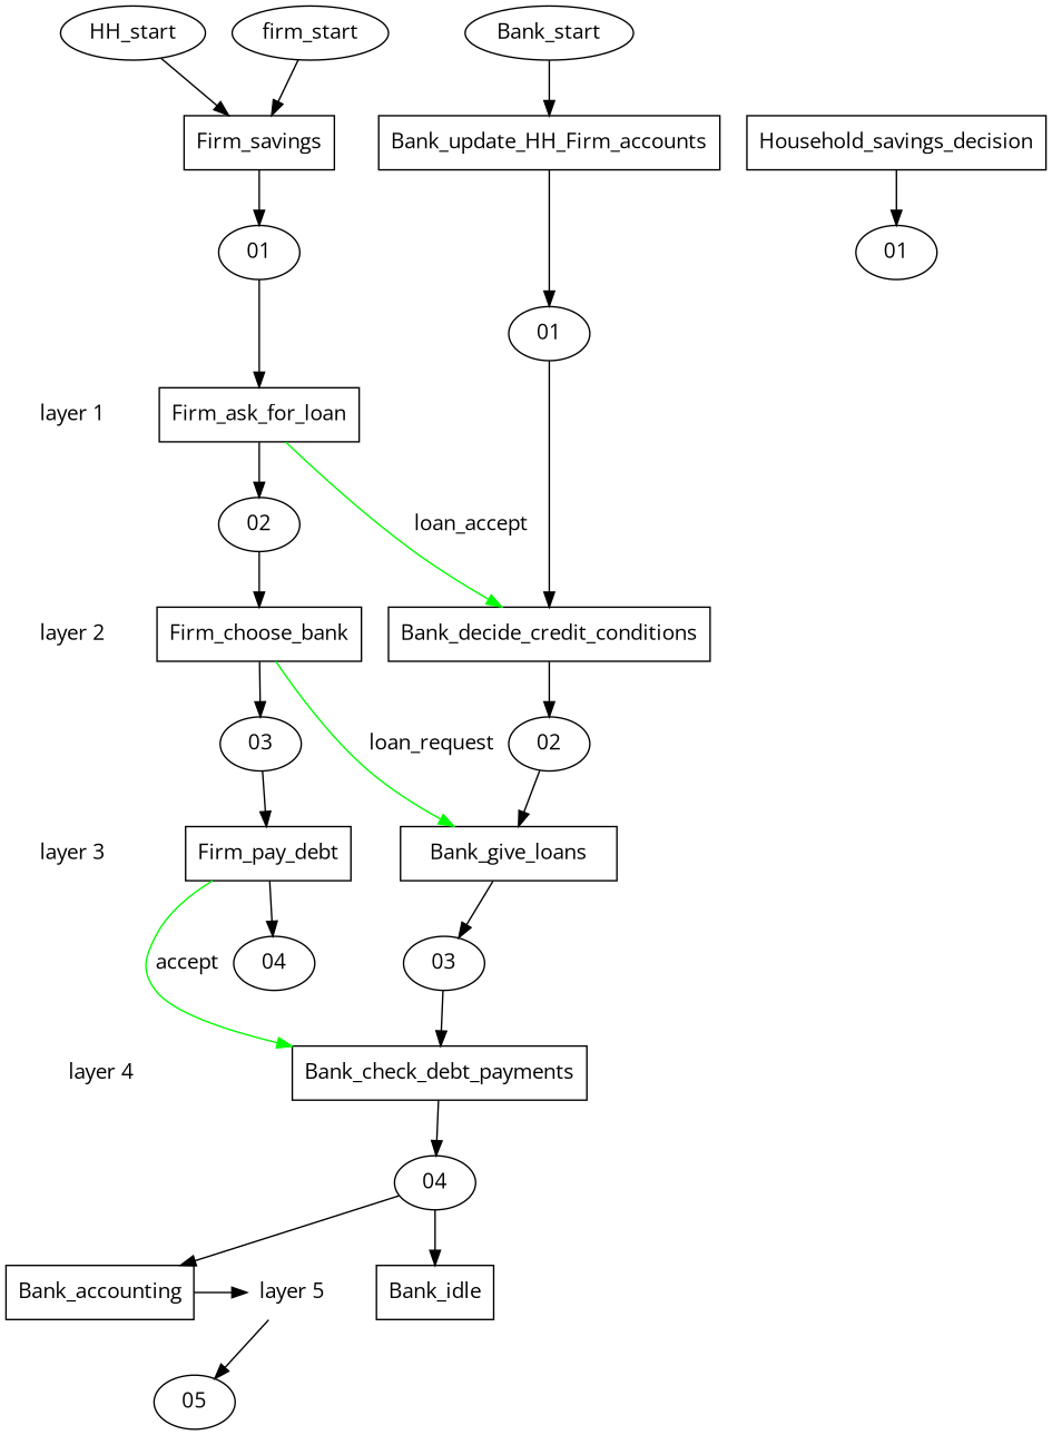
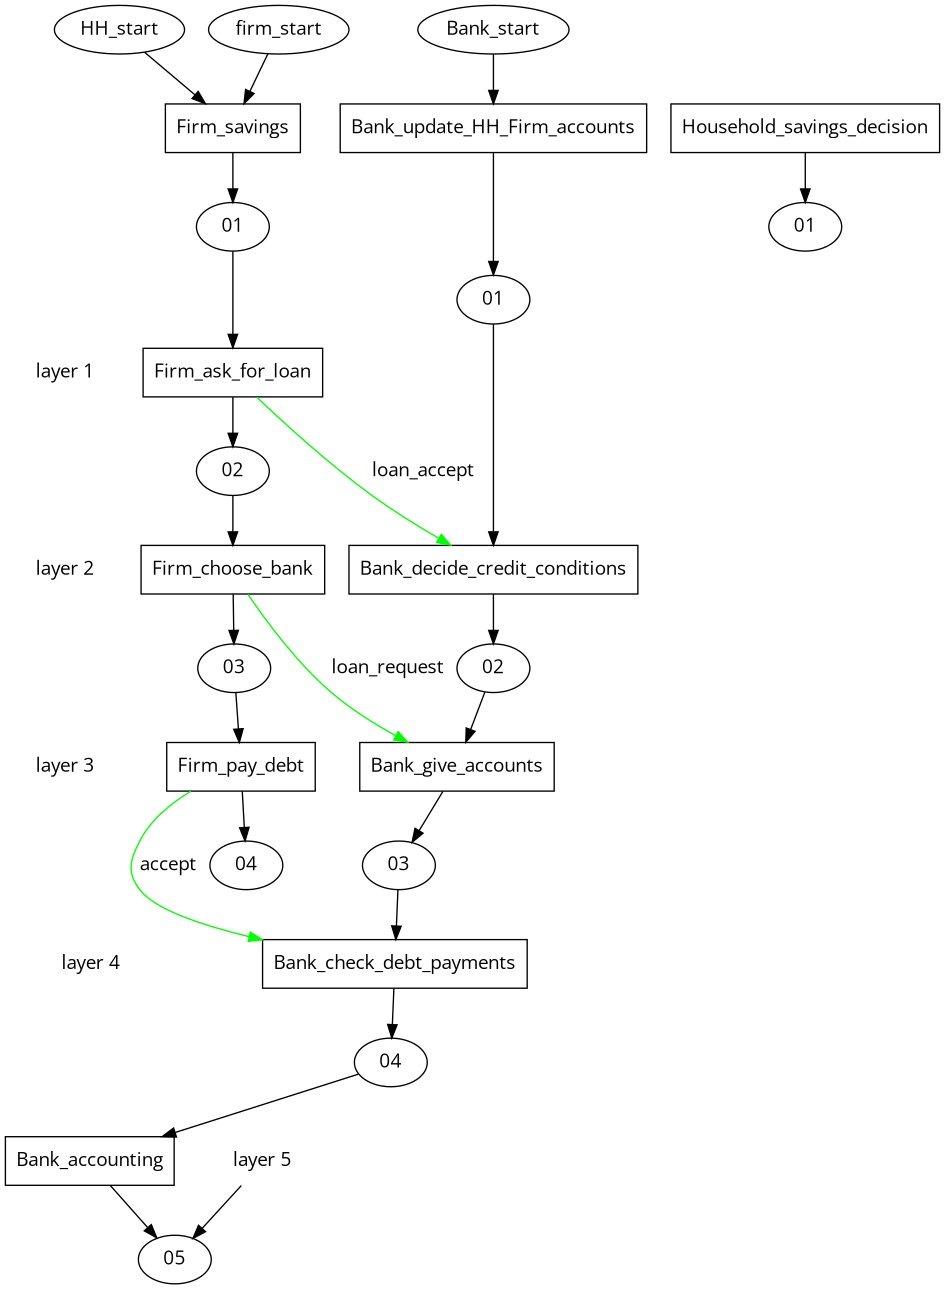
  digraph {
    fontname="Open Sans"
    rankdir=TB
    node [fontname="Open Sans"]
    edge [fontname="Open Sans"]
    n1 [label=Firm_savings shape=rect]
    n2 [label=Bank_update_HH_Firm_accounts shape=rect]
    n3 [label=Household_savings_decision shape=rect]
    n4 [label="layer 1" shape=plaintext]
    n5 [label=Firm_ask_for_loan shape=rect]
    n6 [label="layer 2" shape=plaintext]
    n7 [label=Firm_choose_bank shape=rect]
    n8 [label=Bank_decide_credit_conditions shape=rect]
    n9 [label="layer 3" shape=plaintext]
    n10 [label=Firm_pay_debt shape=rect]
-   n11 [label=Bank_give_loans shape=rect]
+   n11 [label=Bank_give_accounts shape=rect]
    n12 [label="layer 4" shape=plaintext]
    n13 [label=Bank_check_debt_payments shape=rect]
    n14 [label="layer 5" shape=plaintext]
    n15 [label=Bank_accounting shape=rect]
-   n16 [label=Bank_idle shape=rect]
    n17 [label=01]
    n18 [label=01]
    n19 [label=01]
    n20 [label=02]
    n21 [label=03]
    n22 [label=02]
    n23 [label=04]
    n24 [label=03]
    n25 [label=04]
    n26 [label=05]
    n27 [label=firm_start]
    n28 [label=Bank_start]
    n29 [label=HH_start]
    subgraph sub_1 {
      rank=same
      n1
      n2
      n3
    }
    subgraph sub_2 {
      rank=same
      n4
      n5
    }
    subgraph sub_3 {
      rank=same
      n6
      n7
      n8
    }
    subgraph sub_4 {
      rank=same
      n9
      n10
      n11
    }
    subgraph sub_5 {
      rank=same
      n12
      n13
    }
    subgraph sub_6 {
      rank=same
      n14
      n15
-     n16
    }
    n1 -> n17
    n2 -> n18
    n3 -> n19
    n4 -> n6 [style=invis]
    n5 -> n8 [color="#00ff00" constraint=false label=loan_accept]
    n5 -> n20
    n6 -> n9 [style=invis]
    n7 -> n11 [color="#00ff00" constraint=false label=loan_request]
    n7 -> n21
    n8 -> n22
    n9 -> n12 [style=invis]
    n10 -> n13 [color="#00ff00" constraint=false label=accept]
    n10 -> n23
    n11 -> n24
    n12 -> n14 [style=invis]
    n13 -> n25
    n14 -> n26
-   n15 -> n14
+   n15 -> n26
    n17 -> n5
    n18 -> n8
    n20 -> n7
    n21 -> n10
    n22 -> n11
    n24 -> n13
    n25 -> n15
-   n25 -> n16
    n27 -> n1
    n28 -> n2
    n29 -> n1
  }
